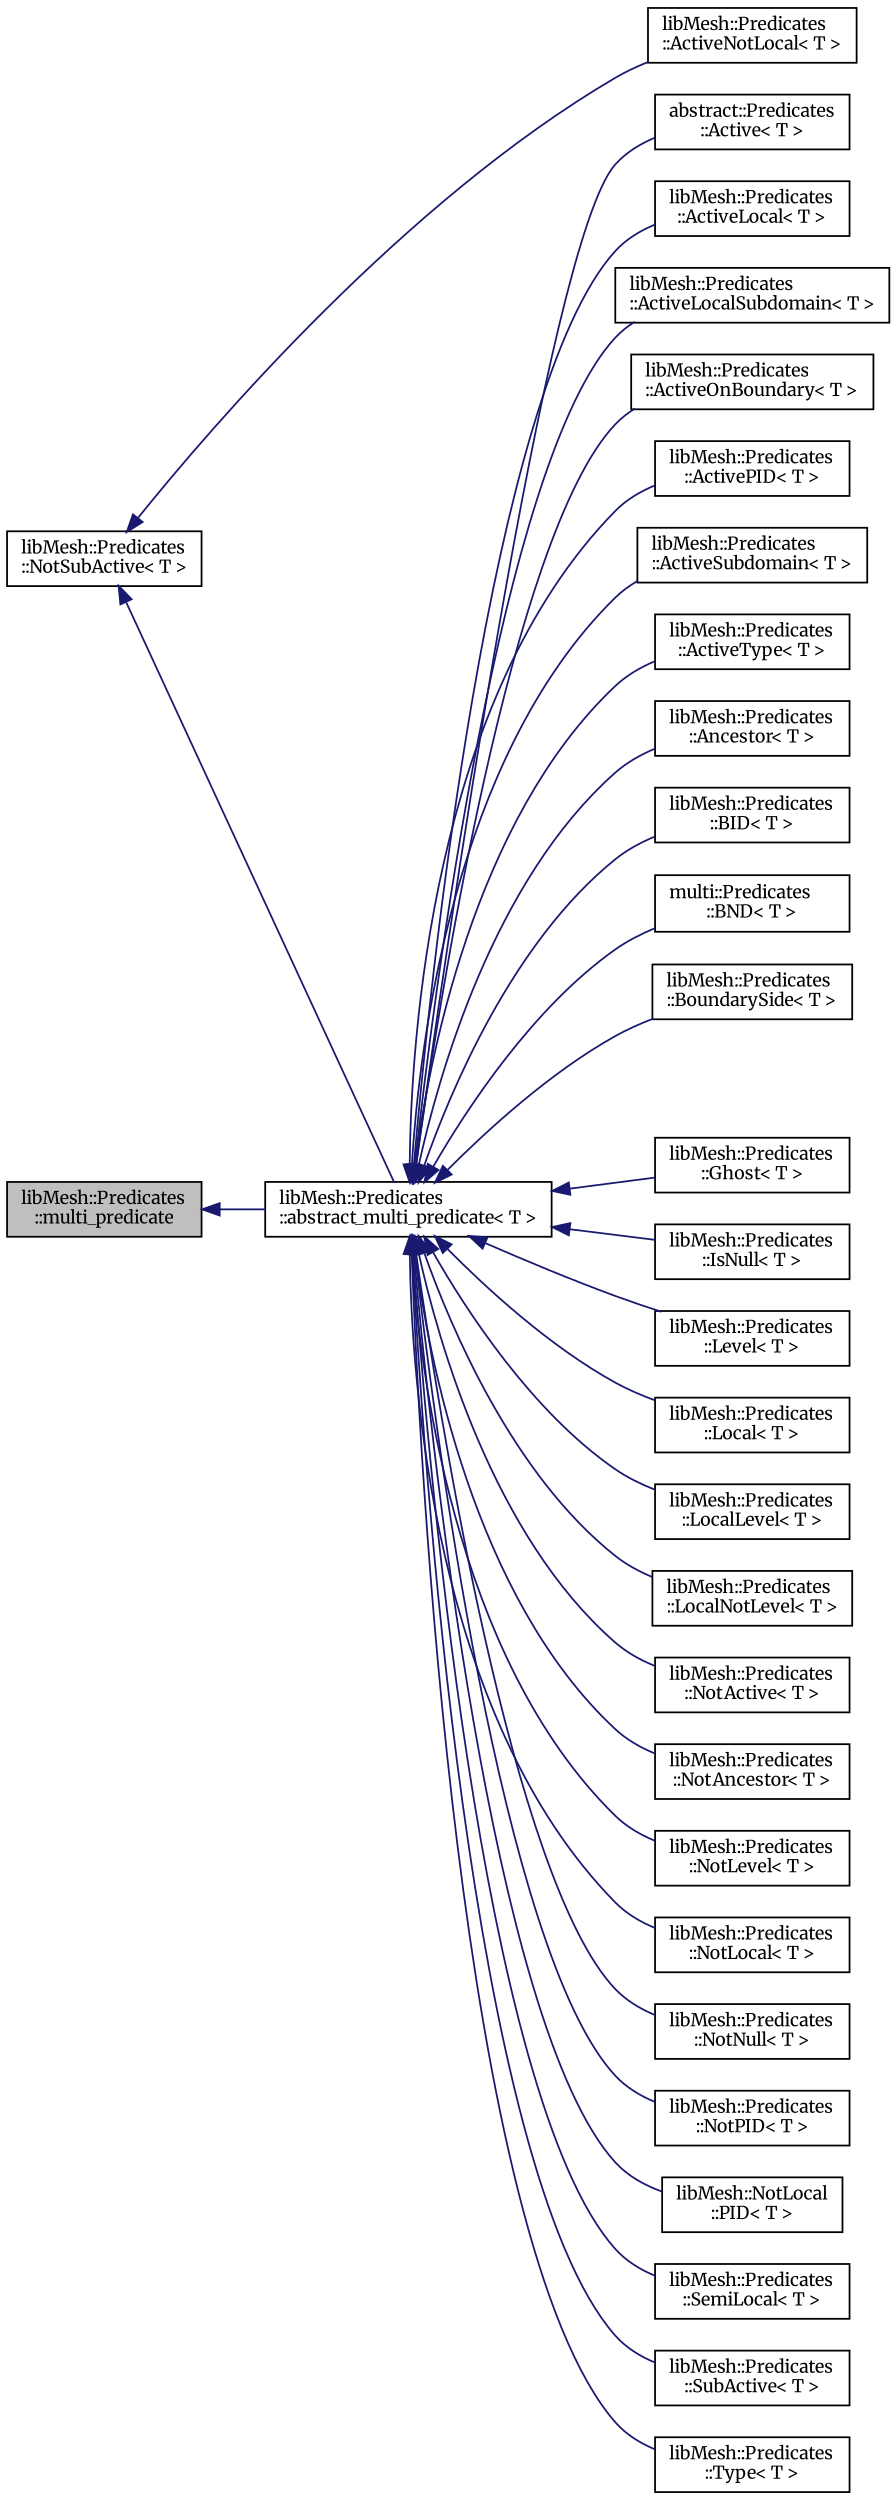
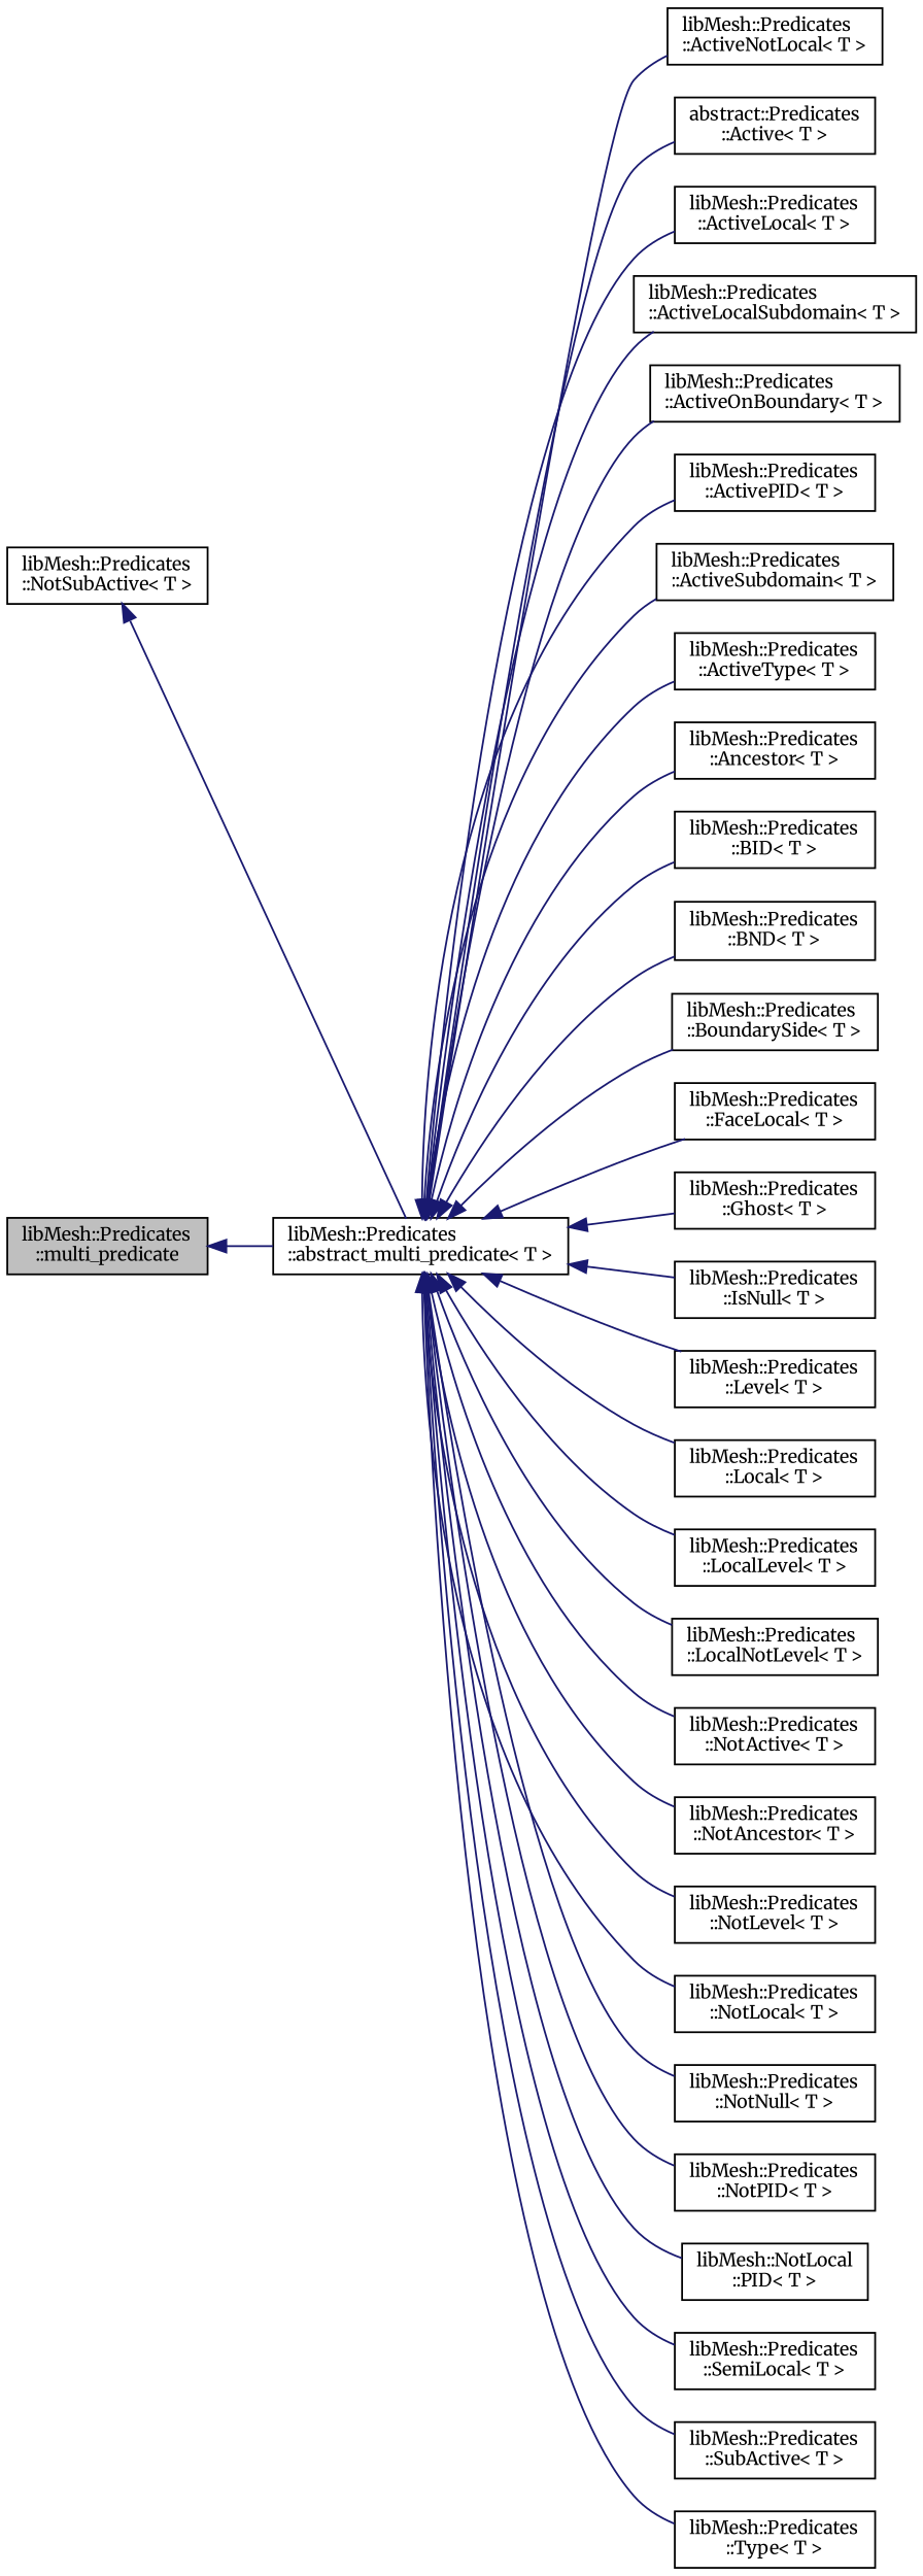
  digraph {
    fontname=Merriweather
    rankdir=LR
    node [color=black fillcolor=white fontname=Merriweather fontsize=10 shape=record style=filled]
    edge [color=midnightblue dir=back fontname=Merriweather fontsize=10 labelfontname=FreeSans labelfontsize=10 style=solid]
    n1 [fillcolor=grey75 fontcolor=black height=0.2 label="libMesh::Predicates\l::multi_predicate" width=0.4]
    n2 [height=0.2 label="libMesh::Predicates\l::abstract_multi_predicate\< T \>" width=0.4]
    n3 [height=0.2 label="abstract::Predicates\l::Active\< T \>" width=0.4]
    n4 [height=0.2 label="libMesh::Predicates\l::ActiveLocal\< T \>" width=0.4]
    n5 [height=0.2 label="libMesh::Predicates\l::ActiveLocalSubdomain\< T \>" width=0.4]
    n6 [height=0.2 label="libMesh::Predicates\l::ActiveNotLocal\< T \>" width=0.4]
    n7 [height=0.2 label="libMesh::Predicates\l::ActiveOnBoundary\< T \>" width=0.4]
    n8 [height=0.2 label="libMesh::Predicates\l::ActivePID\< T \>" width=0.4]
    n9 [height=0.2 label="libMesh::Predicates\l::ActiveSubdomain\< T \>" width=0.4]
    n10 [height=0.2 label="libMesh::Predicates\l::ActiveType\< T \>" width=0.4]
    n11 [height=0.2 label="libMesh::Predicates\l::Ancestor\< T \>" width=0.4]
    n12 [height=0.2 label="libMesh::Predicates\l::BID\< T \>" width=0.4]
-   n13 [height=0.2 label="multi::Predicates\l::BND\< T \>" width=0.4]
+   n13 [height=0.2 label="libMesh::Predicates\l::BND\< T \>" width=0.4]
    n14 [height=0.2 label="libMesh::Predicates\l::BoundarySide\< T \>" width=0.4]
+   n15 [height=0.2 label="libMesh::Predicates\l::FaceLocal\< T \>" width=0.4]
    n16 [height=0.2 label="libMesh::Predicates\l::Ghost\< T \>" width=0.4]
    n17 [height=0.2 label="libMesh::Predicates\l::IsNull\< T \>" width=0.4]
    n18 [height=0.2 label="libMesh::Predicates\l::Level\< T \>" width=0.4]
    n19 [height=0.2 label="libMesh::Predicates\l::Local\< T \>" width=0.4]
    n20 [height=0.2 label="libMesh::Predicates\l::LocalLevel\< T \>" width=0.4]
    n21 [height=0.2 label="libMesh::Predicates\l::LocalNotLevel\< T \>" width=0.4]
    n22 [height=0.2 label="libMesh::Predicates\l::NotActive\< T \>" width=0.4]
    n23 [height=0.2 label="libMesh::Predicates\l::NotAncestor\< T \>" width=0.4]
    n24 [height=0.2 label="libMesh::Predicates\l::NotLevel\< T \>" width=0.4]
    n25 [height=0.2 label="libMesh::Predicates\l::NotLocal\< T \>" width=0.4]
    n26 [height=0.2 label="libMesh::Predicates\l::NotNull\< T \>" width=0.4]
    n27 [height=0.2 label="libMesh::Predicates\l::NotPID\< T \>" width=0.4]
    n28 [height=0.2 label="libMesh::NotLocal\l::PID\< T \>" width=0.4]
    n29 [height=0.2 label="libMesh::Predicates\l::SemiLocal\< T \>" width=0.4]
    n30 [height=0.2 label="libMesh::Predicates\l::SubActive\< T \>" width=0.4]
    n31 [height=0.2 label="libMesh::Predicates\l::Type\< T \>" width=0.4]
    n32 [height=0.2 label="libMesh::Predicates\l::NotSubActive\< T \>" width=0.4]
    n1 -> n2
    n2 -> n3
    n2 -> n4
    n2 -> n5
-   n32 -> n6
+   n2 -> n6
    n2 -> n7
    n2 -> n8
    n2 -> n9
    n2 -> n10
    n2 -> n11
    n2 -> n12
    n2 -> n13
    n2 -> n14
+   n2 -> n15
    n2 -> n16
    n2 -> n17
    n2 -> n18
    n2 -> n19
    n2 -> n20
    n2 -> n21
    n2 -> n22
    n2 -> n23
    n2 -> n24
    n2 -> n25
    n2 -> n26
    n2 -> n27
    n2 -> n28
    n2 -> n29
    n2 -> n30
    n2 -> n31
    n32 -> n2
  }
